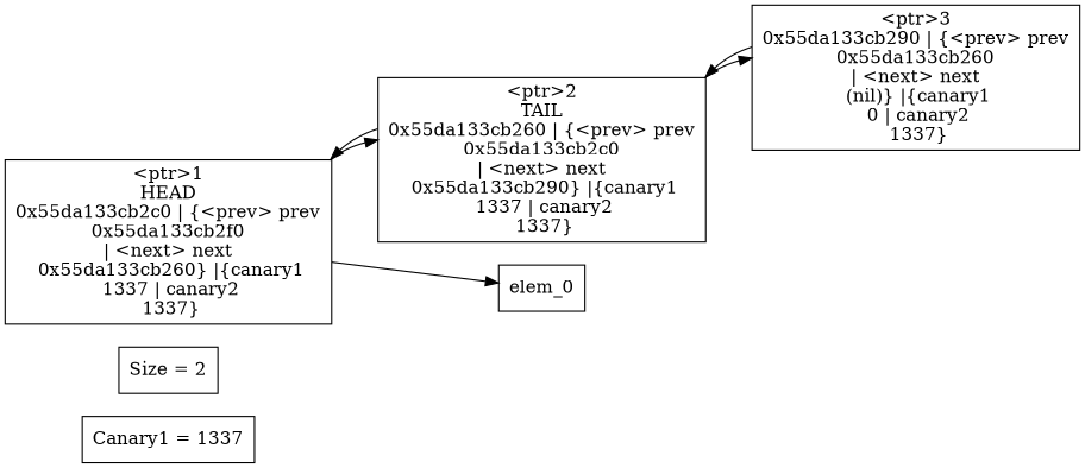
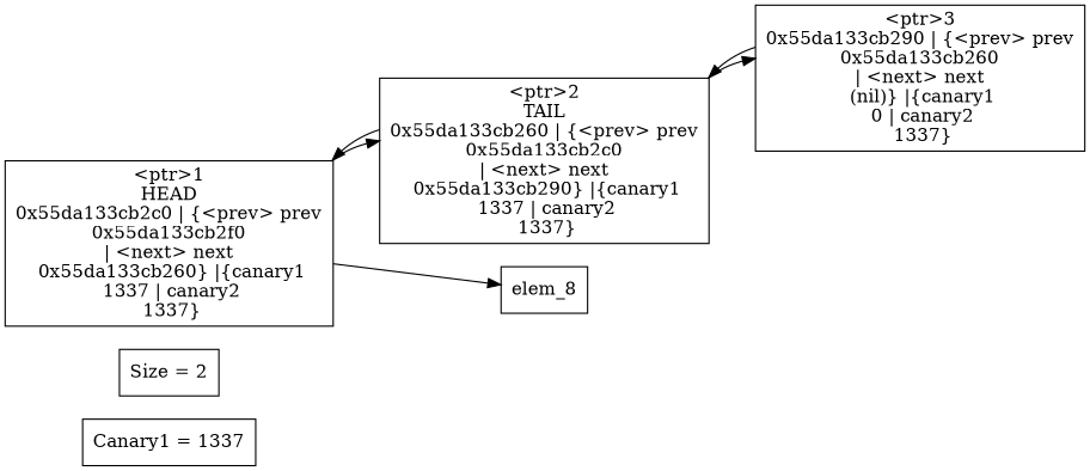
  digraph {
    rankdir=LR
    node [color=black fontsize=14 shape=box]
    edge [color=black headport=ptr tailport=prev]
    n1 [label="Canary1 = 1337"]
    n2 [label="Size = 2"]
    n3 [label="<ptr>1\nHEAD\n0x55da133cb2c0 | {<prev> prev\n0x55da133cb2f0\n| <next> next\n 0x55da133cb260} |{canary1\n 1337 | canary2\n 1337}"]
    n4 [label="<ptr>2\nTAIL\n0x55da133cb260 | {<prev> prev\n0x55da133cb2c0\n| <next> next\n 0x55da133cb290} |{canary1\n 1337 | canary2\n 1337}"]
-   elem_0
+   elem_0 [label=elem_8]
    n6 [label="<ptr>3\n0x55da133cb290 | {<prev> prev\n0x55da133cb260\n| <next> next\n (nil)} |{canary1\n 0 | canary2\n 1337}"]
    n3 -> n4 [tailport=next]
    n3 -> elem_0
    n4 -> n3
    n4 -> n6 [tailport=next]
    n6 -> n4
  }
